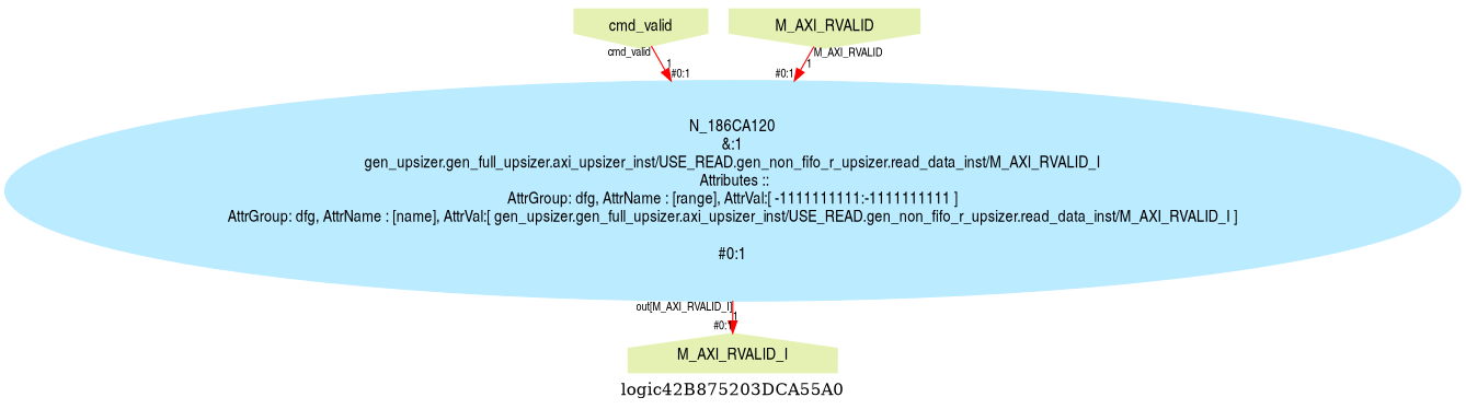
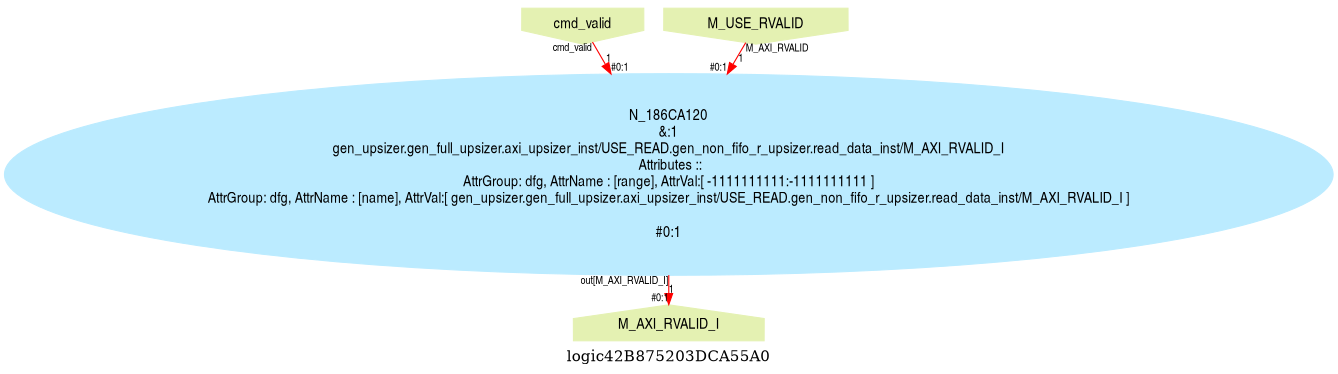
  digraph {
    label=logic42B875203DCA55A0
    ranksep=0.1
    splines=true
    node [color="#e4f1b2" fontname=helveticanarrow shape=invhouse style=filled]
    edge [color="#ff0000" fontname=helveticanarrow fontsize=10 headlabel="#0:1"]
    n1 [label=cmd_valid]
-   n2 [label=M_AXI_RVALID]
+   n2 [label=M_USE_RVALID]
    n3 [label=M_AXI_RVALID_I shape=house]
    n4 [color="#bbebff" label="N_186CA120\n&:1\ngen_upsizer.gen_full_upsizer.axi_upsizer_inst/USE_READ.gen_non_fifo_r_upsizer.read_data_inst/M_AXI_RVALID_I\n Attributes ::\nAttrGroup: dfg, AttrName : [range], AttrVal:[ -1111111111:-1111111111 ]\nAttrGroup: dfg, AttrName : [name], AttrVal:[ gen_upsizer.gen_full_upsizer.axi_upsizer_inst/USE_READ.gen_non_fifo_r_upsizer.read_data_inst/M_AXI_RVALID_I ]\n\n#0:1\n" shape=""]
    subgraph sub_1 {
      rank=source
      n1
      n2
    }
    subgraph sub_2 {
      rank=sink
      n3
    }
    n1 -> n4 [label=1 taillabel=cmd_valid]
    n2 -> n4 [label=1 taillabel=M_AXI_RVALID]
    n4 -> n3 [label=1 taillabel="out[M_AXI_RVALID_I]"]
  }
